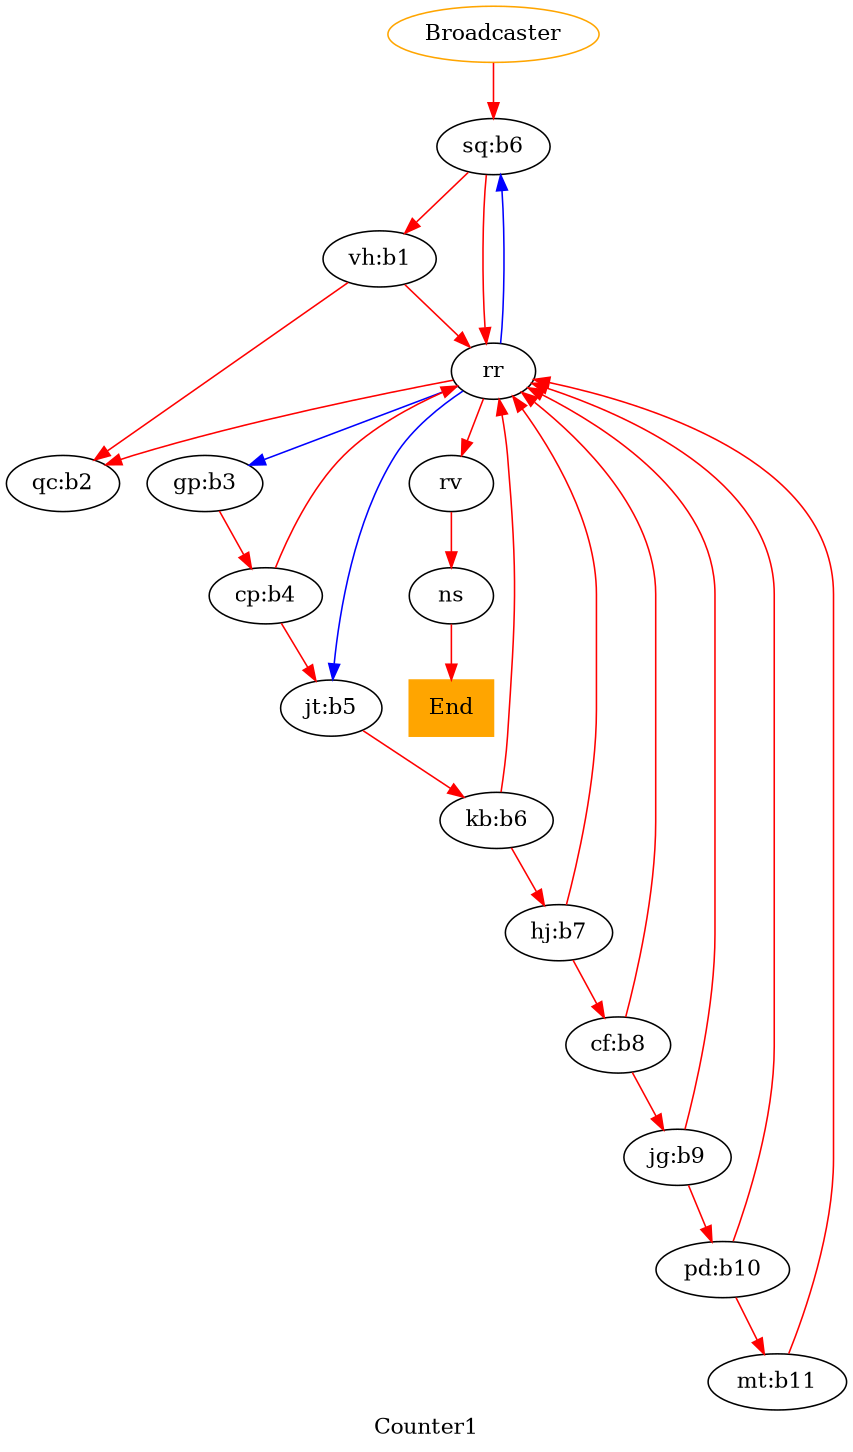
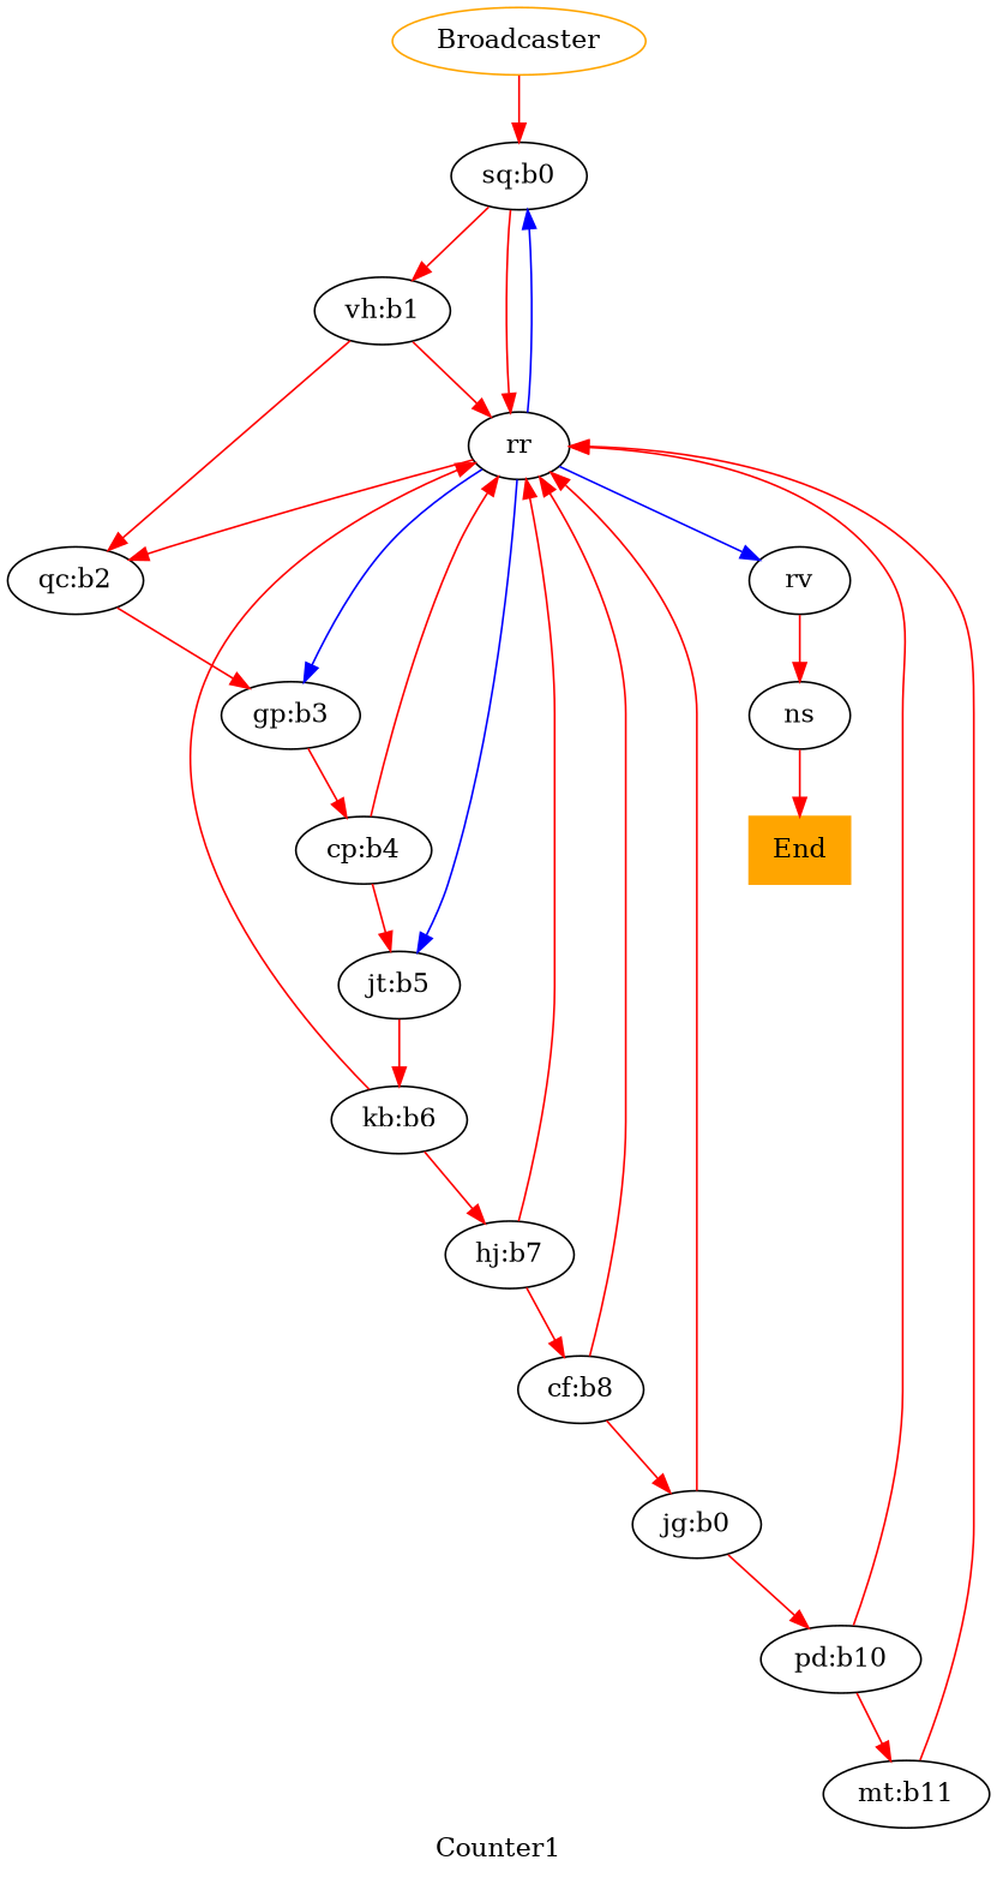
  digraph {
    label=Counter1
    node [color=black]
    edge [color=red]
    n1 [color=orange label=Broadcaster shape=ellipse]
-   n2 [label="sq:b6"]
+   n2 [label="sq:b0"]
    n3 [label="vh:b1"]
    rr
    n5 [color=orange label=End shape=box style=filled]
    n6 [label="qc:b2"]
    n7 [label="gp:b3"]
    n8 [label="jt:b5"]
    rv
    n10 [label="cp:b4"]
    n11 [label="kb:b6"]
    n12 [label="hj:b7"]
    n13 [label="cf:b8"]
-   n14 [label="jg:b9"]
+   n14 [label="jg:b0"]
    n15 [label="pd:b10"]
    n16 [label="mt:b11"]
    ns
    n1 -> n2
    n2 -> n3
    n2 -> rr
    n3 -> rr
    n3 -> n6
    rr -> n2 [color=blue]
    rr -> n6
    rr -> n7 [color=blue]
    rr -> n8 [color=blue]
-   rr -> rv
+   rr -> rv [color=blue]
+   n6 -> n7
    n7 -> n10
    n8 -> n11
    rv -> ns
    n10 -> rr
    n10 -> n8
    n11 -> rr
    n11 -> n12
    n12 -> rr
    n12 -> n13
    n13 -> rr
    n13 -> n14
    n14 -> rr
    n14 -> n15
    n15 -> rr
    n15 -> n16
    n16 -> rr
    ns -> n5
  }
